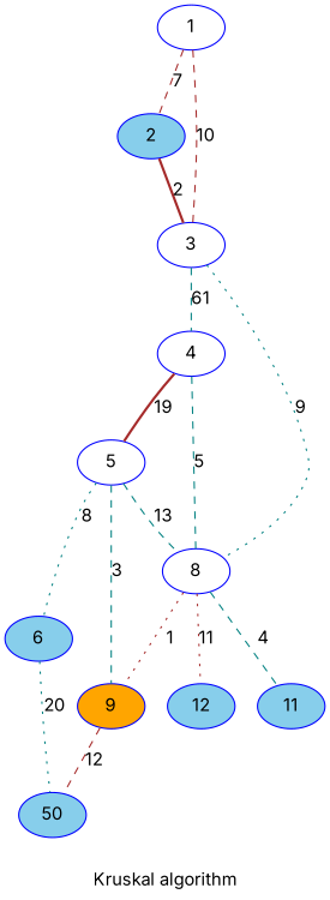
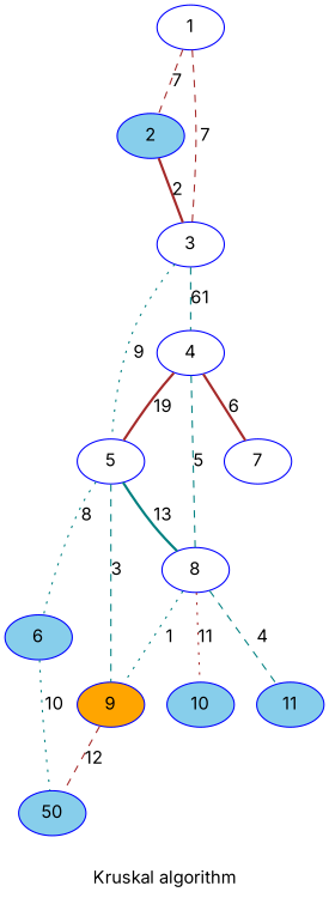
  graph {
    fontname=Inter
    label="Kruskal algorithm"
    node [color=blue fillcolor=white fontname=Inter style=filled]
    edge [color=teal fontname=Inter style=dashed]
    11 [fillcolor=skyblue]
    6 [fillcolor=skyblue]
    n3 [fillcolor=skyblue label=50]
    5
    8
    9 [fillcolor=orange]
-   12 [fillcolor=skyblue]
+   12 [fillcolor=skyblue label=10]
    2 [fillcolor=skyblue]
    3
    4
    1
-   6 -- n3 [label=20 style=dotted]
+   7
+   6 -- n3 [label=10 style=dotted]
    5 -- 6 [label=8 style=dotted]
-   5 -- 8 [label=13]
+   5 -- 8 [label=13 style=bold]
    5 -- 9 [label=3]
    8 -- 11 [label=4]
-   8 -- 9 [color=brown label=1 style=dotted]
+   8 -- 9 [label=1 style=dotted]
    8 -- 12 [color=brown label=11 style=dotted]
    9 -- n3 [color=brown label=12]
    2 -- 3 [color=brown label=2 style=bold]
-   3 -- 8 [label=9 style=dotted]
+   3 -- 5 [label=9 style=dotted]
    3 -- 4 [label=61]
    4 -- 5 [color=brown label=19 style=bold]
    4 -- 8 [label=5]
+   4 -- 7 [color=brown label=6 style=bold]
    1 -- 2 [color=brown label=7]
-   1 -- 3 [color=brown label=10]
+   1 -- 3 [color=brown label=7]
  }
